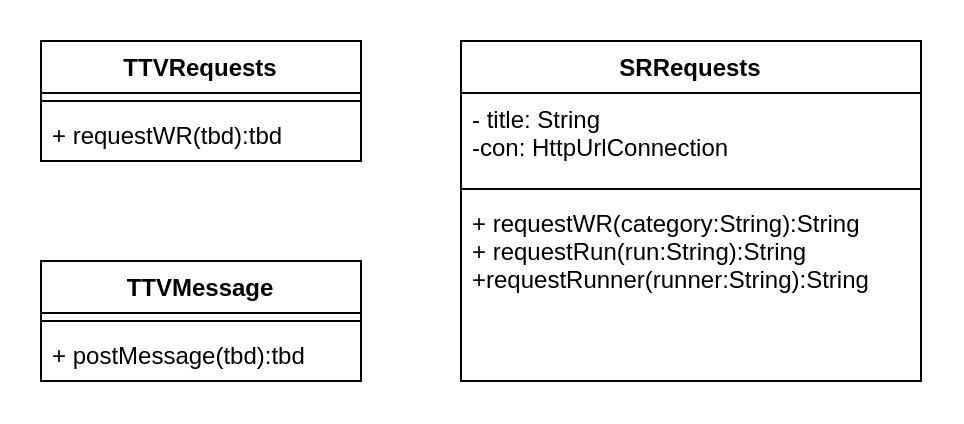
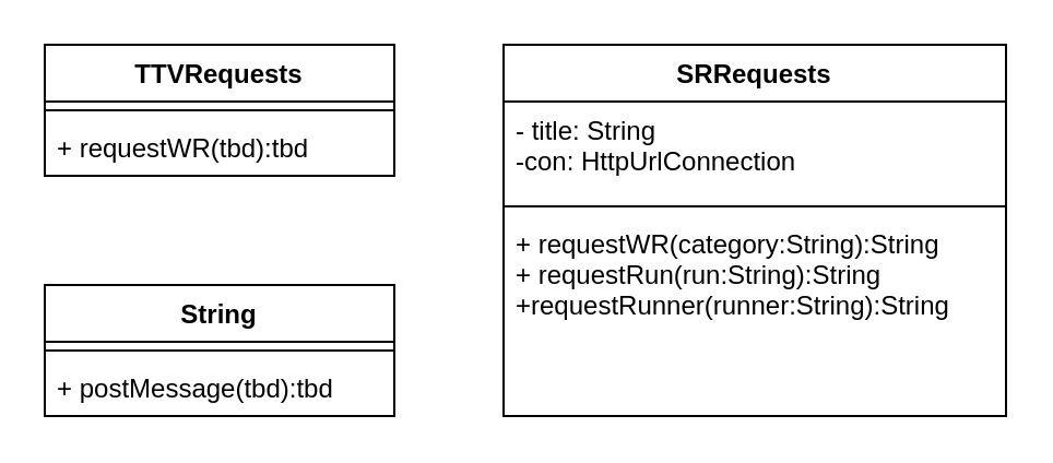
  <mxCell id="0" />
  <mxCell id="1" parent="0" />
  <mxCell id="2" value="SRRequests" style="swimlane;fontStyle=1;align=center;verticalAlign=top;childLayout=stackLayout;horizontal=1;startSize=26;horizontalStack=0;resizeParent=1;resizeParentMax=0;resizeLast=0;collapsible=1;marginBottom=0;" vertex="1" parent="1"><mxGeometry x="230" y="20" width="230" height="170" as="geometry" /></mxCell>
  <mxCell id="3" value="- title: String&#10;-con: HttpUrlConnection&#10;" style="text;strokeColor=none;fillColor=none;align=left;verticalAlign=top;spacingLeft=4;spacingRight=4;overflow=hidden;rotatable=0;points=[[0,0.5],[1,0.5]];portConstraint=eastwest;" vertex="1" parent="2"><mxGeometry y="26" width="230" height="44" as="geometry" /></mxCell>
  <mxCell id="4" value="" style="line;strokeWidth=1;fillColor=none;align=left;verticalAlign=middle;spacingTop=-1;spacingLeft=3;spacingRight=3;rotatable=0;labelPosition=right;points=[];portConstraint=eastwest;" vertex="1" parent="2"><mxGeometry y="70" width="230" height="8" as="geometry" /></mxCell>
  <mxCell id="5" value="+ requestWR(category:String):String&#10;+ requestRun(run:String):String&#10;+requestRunner(runner:String):String&#10;" style="text;strokeColor=none;fillColor=none;align=left;verticalAlign=top;spacingLeft=4;spacingRight=4;overflow=hidden;rotatable=0;points=[[0,0.5],[1,0.5]];portConstraint=eastwest;" vertex="1" parent="2"><mxGeometry y="78" width="230" height="92" as="geometry" /></mxCell>
  <mxCell id="6" value="TTVRequests" style="swimlane;fontStyle=1;align=center;verticalAlign=top;childLayout=stackLayout;horizontal=1;startSize=26;horizontalStack=0;resizeParent=1;resizeParentMax=0;resizeLast=0;collapsible=1;marginBottom=0;" vertex="1" parent="1"><mxGeometry x="20" y="20" width="160" height="60" as="geometry" /></mxCell>
  <mxCell id="7" value="" style="line;strokeWidth=1;fillColor=none;align=left;verticalAlign=middle;spacingTop=-1;spacingLeft=3;spacingRight=3;rotatable=0;labelPosition=right;points=[];portConstraint=eastwest;" vertex="1" parent="6"><mxGeometry y="26" width="160" height="8" as="geometry" /></mxCell>
  <mxCell id="8" value="+ requestWR(tbd):tbd" style="text;strokeColor=none;fillColor=none;align=left;verticalAlign=top;spacingLeft=4;spacingRight=4;overflow=hidden;rotatable=0;points=[[0,0.5],[1,0.5]];portConstraint=eastwest;" vertex="1" parent="6"><mxGeometry y="34" width="160" height="26" as="geometry" /></mxCell>
- <mxCell id="9" value="TTVMessage" style="swimlane;fontStyle=1;align=center;verticalAlign=top;childLayout=stackLayout;horizontal=1;startSize=26;horizontalStack=0;resizeParent=1;resizeParentMax=0;resizeLast=0;collapsible=1;marginBottom=0;" vertex="1" parent="1"><mxGeometry x="20" y="130" width="160" height="60" as="geometry" /></mxCell>
+ <mxCell id="9" value="String" style="swimlane;fontStyle=1;align=center;verticalAlign=top;childLayout=stackLayout;horizontal=1;startSize=26;horizontalStack=0;resizeParent=1;resizeParentMax=0;resizeLast=0;collapsible=1;marginBottom=0;" vertex="1" parent="1"><mxGeometry x="20" y="130" width="160" height="60" as="geometry" /></mxCell>
  <mxCell id="10" value="" style="line;strokeWidth=1;fillColor=none;align=left;verticalAlign=middle;spacingTop=-1;spacingLeft=3;spacingRight=3;rotatable=0;labelPosition=right;points=[];portConstraint=eastwest;" vertex="1" parent="9"><mxGeometry y="26" width="160" height="8" as="geometry" /></mxCell>
  <mxCell id="11" value="+ postMessage(tbd):tbd" style="text;strokeColor=none;fillColor=none;align=left;verticalAlign=top;spacingLeft=4;spacingRight=4;overflow=hidden;rotatable=0;points=[[0,0.5],[1,0.5]];portConstraint=eastwest;" vertex="1" parent="9"><mxGeometry y="34" width="160" height="26" as="geometry" /></mxCell>
